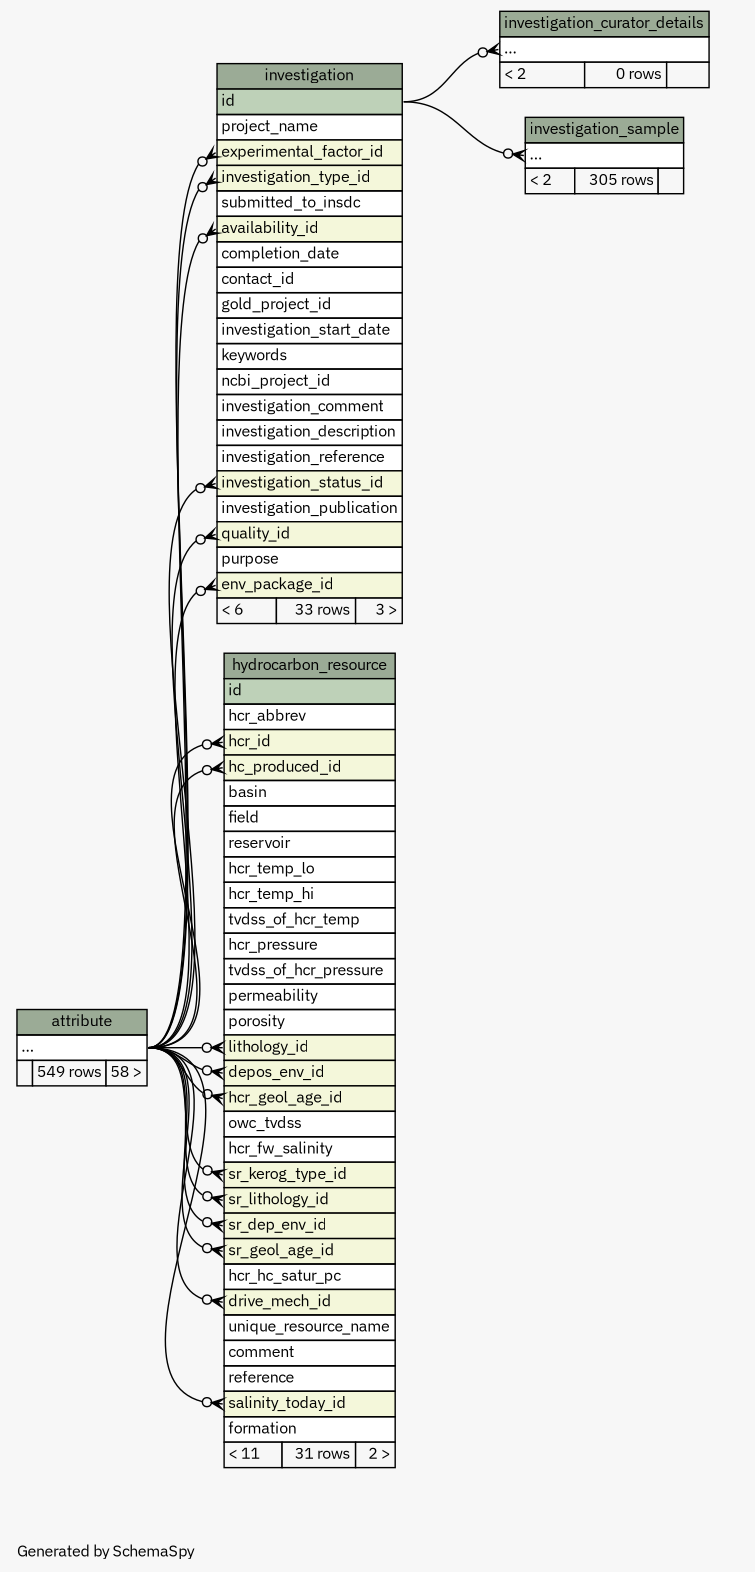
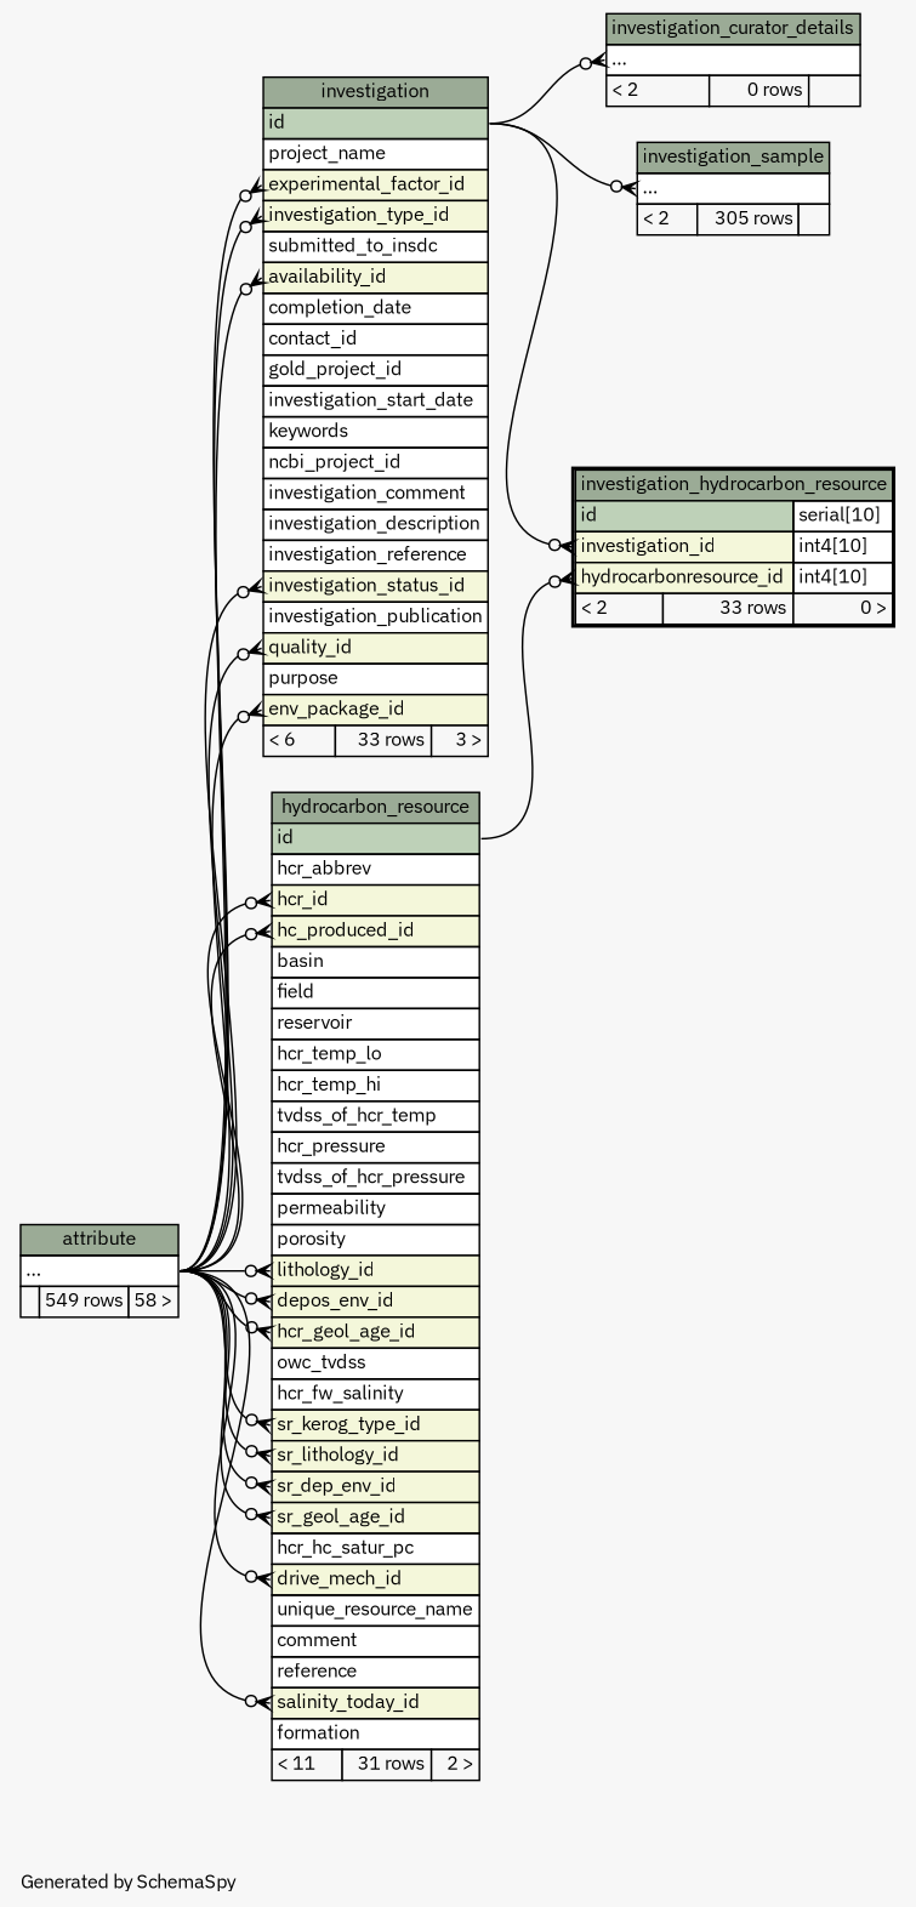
  digraph {
    bgcolor="#f7f7f7"
    fontname="IBM Plex Sans"
    fontsize=11
    label="\nGenerated by SchemaSpy"
    labeljust=l
    nodesep=0.18
    rankdir=RL
    ranksep=0.46
    node [fontname="IBM Plex Sans" fontsize=11 shape=plaintext]
    edge [arrowhead=none arrowsize=0.8 arrowtail=crowodot dir=back fontname="IBM Plex Sans" headport="elipses:e" tailport="elipses:w"]
    n1 [label=<     <TABLE BORDER="0" CELLBORDER="1" CELLSPACING="0" BGCOLOR="#ffffff">       <TR><TD COLSPAN="3" BGCOLOR="#9bab96" ALIGN="CENTER">hydrocarbon_resource</TD></TR>       <TR><TD PORT="id" COLSPAN="3" BGCOLOR="#bed1b8" ALIGN="LEFT">id</TD></TR>       <TR><TD PORT="hcr_abbrev" COLSPAN="3" ALIGN="LEFT">hcr_abbrev</TD></TR>       <TR><TD PORT="hcr_id" COLSPAN="3" BGCOLOR="#f4f7da" ALIGN="LEFT">hcr_id</TD></TR>       <TR><TD PORT="hc_produced_id" COLSPAN="3" BGCOLOR="#f4f7da" ALIGN="LEFT">hc_produced_id</TD></TR>       <TR><TD PORT="basin" COLSPAN="3" ALIGN="LEFT">basin</TD></TR>       <TR><TD PORT="field" COLSPAN="3" ALIGN="LEFT">field</TD></TR>       <TR><TD PORT="reservoir" COLSPAN="3" ALIGN="LEFT">reservoir</TD></TR>       <TR><TD PORT="hcr_temp_lo" COLSPAN="3" ALIGN="LEFT">hcr_temp_lo</TD></TR>       <TR><TD PORT="hcr_temp_hi" COLSPAN="3" ALIGN="LEFT">hcr_temp_hi</TD></TR>       <TR><TD PORT="tvdss_of_hcr_temp" COLSPAN="3" ALIGN="LEFT">tvdss_of_hcr_temp</TD></TR>       <TR><TD PORT="hcr_pressure" COLSPAN="3" ALIGN="LEFT">hcr_pressure</TD></TR>       <TR><TD PORT="tvdss_of_hcr_pressure" COLSPAN="3" ALIGN="LEFT">tvdss_of_hcr_pressure</TD></TR>       <TR><TD PORT="permeability" COLSPAN="3" ALIGN="LEFT">permeability</TD></TR>       <TR><TD PORT="porosity" COLSPAN="3" ALIGN="LEFT">porosity</TD></TR>       <TR><TD PORT="lithology_id" COLSPAN="3" BGCOLOR="#f4f7da" ALIGN="LEFT">lithology_id</TD></TR>       <TR><TD PORT="depos_env_id" COLSPAN="3" BGCOLOR="#f4f7da" ALIGN="LEFT">depos_env_id</TD></TR>       <TR><TD PORT="hcr_geol_age_id" COLSPAN="3" BGCOLOR="#f4f7da" ALIGN="LEFT">hcr_geol_age_id</TD></TR>       <TR><TD PORT="owc_tvdss" COLSPAN="3" ALIGN="LEFT">owc_tvdss</TD></TR>       <TR><TD PORT="hcr_fw_salinity" COLSPAN="3" ALIGN="LEFT">hcr_fw_salinity</TD></TR>       <TR><TD PORT="sr_kerog_type_id" COLSPAN="3" BGCOLOR="#f4f7da" ALIGN="LEFT">sr_kerog_type_id</TD></TR>       <TR><TD PORT="sr_lithology_id" COLSPAN="3" BGCOLOR="#f4f7da" ALIGN="LEFT">sr_lithology_id</TD></TR>       <TR><TD PORT="sr_dep_env_id" COLSPAN="3" BGCOLOR="#f4f7da" ALIGN="LEFT">sr_dep_env_id</TD></TR>       <TR><TD PORT="sr_geol_age_id" COLSPAN="3" BGCOLOR="#f4f7da" ALIGN="LEFT">sr_geol_age_id</TD></TR>       <TR><TD PORT="hcr_hc_satur_pc" COLSPAN="3" ALIGN="LEFT">hcr_hc_satur_pc</TD></TR>       <TR><TD PORT="drive_mech_id" COLSPAN="3" BGCOLOR="#f4f7da" ALIGN="LEFT">drive_mech_id</TD></TR>       <TR><TD PORT="unique_resource_name" COLSPAN="3" ALIGN="LEFT">unique_resource_name</TD></TR>       <TR><TD PORT="comment" COLSPAN="3" ALIGN="LEFT">comment</TD></TR>       <TR><TD PORT="reference" COLSPAN="3" ALIGN="LEFT">reference</TD></TR>       <TR><TD PORT="salinity_today_id" COLSPAN="3" BGCOLOR="#f4f7da" ALIGN="LEFT">salinity_today_id</TD></TR>       <TR><TD PORT="formation" COLSPAN="3" ALIGN="LEFT">formation</TD></TR>       <TR><TD ALIGN="LEFT" BGCOLOR="#f7f7f7">&lt; 11</TD><TD ALIGN="RIGHT" BGCOLOR="#f7f7f7">31 rows</TD><TD ALIGN="RIGHT" BGCOLOR="#f7f7f7">2 &gt;</TD></TR>     </TABLE>>]
    n2 [label=<     <TABLE BORDER="0" CELLBORDER="1" CELLSPACING="0" BGCOLOR="#ffffff">       <TR><TD COLSPAN="3" BGCOLOR="#9bab96" ALIGN="CENTER">attribute</TD></TR>       <TR><TD PORT="elipses" COLSPAN="3" ALIGN="LEFT">...</TD></TR>       <TR><TD ALIGN="LEFT" BGCOLOR="#f7f7f7">  </TD><TD ALIGN="RIGHT" BGCOLOR="#f7f7f7">549 rows</TD><TD ALIGN="RIGHT" BGCOLOR="#f7f7f7">58 &gt;</TD></TR>     </TABLE>>]
    n3 [label=<     <TABLE BORDER="0" CELLBORDER="1" CELLSPACING="0" BGCOLOR="#ffffff">       <TR><TD COLSPAN="3" BGCOLOR="#9bab96" ALIGN="CENTER">investigation</TD></TR>       <TR><TD PORT="id" COLSPAN="3" BGCOLOR="#bed1b8" ALIGN="LEFT">id</TD></TR>       <TR><TD PORT="project_name" COLSPAN="3" ALIGN="LEFT">project_name</TD></TR>       <TR><TD PORT="experimental_factor_id" COLSPAN="3" BGCOLOR="#f4f7da" ALIGN="LEFT">experimental_factor_id</TD></TR>       <TR><TD PORT="investigation_type_id" COLSPAN="3" BGCOLOR="#f4f7da" ALIGN="LEFT">investigation_type_id</TD></TR>       <TR><TD PORT="submitted_to_insdc" COLSPAN="3" ALIGN="LEFT">submitted_to_insdc</TD></TR>       <TR><TD PORT="availability_id" COLSPAN="3" BGCOLOR="#f4f7da" ALIGN="LEFT">availability_id</TD></TR>       <TR><TD PORT="completion_date" COLSPAN="3" ALIGN="LEFT">completion_date</TD></TR>       <TR><TD PORT="contact_id" COLSPAN="3" ALIGN="LEFT">contact_id</TD></TR>       <TR><TD PORT="gold_project_id" COLSPAN="3" ALIGN="LEFT">gold_project_id</TD></TR>       <TR><TD PORT="investigation_start_date" COLSPAN="3" ALIGN="LEFT">investigation_start_date</TD></TR>       <TR><TD PORT="keywords" COLSPAN="3" ALIGN="LEFT">keywords</TD></TR>       <TR><TD PORT="ncbi_project_id" COLSPAN="3" ALIGN="LEFT">ncbi_project_id</TD></TR>       <TR><TD PORT="investigation_comment" COLSPAN="3" ALIGN="LEFT">investigation_comment</TD></TR>       <TR><TD PORT="investigation_description" COLSPAN="3" ALIGN="LEFT">investigation_description</TD></TR>       <TR><TD PORT="investigation_reference" COLSPAN="3" ALIGN="LEFT">investigation_reference</TD></TR>       <TR><TD PORT="investigation_status_id" COLSPAN="3" BGCOLOR="#f4f7da" ALIGN="LEFT">investigation_status_id</TD></TR>       <TR><TD PORT="investigation_publication" COLSPAN="3" ALIGN="LEFT">investigation_publication</TD></TR>       <TR><TD PORT="quality_id" COLSPAN="3" BGCOLOR="#f4f7da" ALIGN="LEFT">quality_id</TD></TR>       <TR><TD PORT="purpose" COLSPAN="3" ALIGN="LEFT">purpose</TD></TR>       <TR><TD PORT="env_package_id" COLSPAN="3" BGCOLOR="#f4f7da" ALIGN="LEFT">env_package_id</TD></TR>       <TR><TD ALIGN="LEFT" BGCOLOR="#f7f7f7">&lt; 6</TD><TD ALIGN="RIGHT" BGCOLOR="#f7f7f7">33 rows</TD><TD ALIGN="RIGHT" BGCOLOR="#f7f7f7">3 &gt;</TD></TR>     </TABLE>>]
    n4 [label=<     <TABLE BORDER="0" CELLBORDER="1" CELLSPACING="0" BGCOLOR="#ffffff">       <TR><TD COLSPAN="3" BGCOLOR="#9bab96" ALIGN="CENTER">investigation_curator_details</TD></TR>       <TR><TD PORT="elipses" COLSPAN="3" ALIGN="LEFT">...</TD></TR>       <TR><TD ALIGN="LEFT" BGCOLOR="#f7f7f7">&lt; 2</TD><TD ALIGN="RIGHT" BGCOLOR="#f7f7f7">0 rows</TD><TD ALIGN="RIGHT" BGCOLOR="#f7f7f7">  </TD></TR>     </TABLE>>]
+   n5 [label=<     <TABLE BORDER="2" CELLBORDER="1" CELLSPACING="0" BGCOLOR="#ffffff">       <TR><TD COLSPAN="3" BGCOLOR="#9bab96" ALIGN="CENTER">investigation_hydrocarbon_resource</TD></TR>       <TR><TD PORT="id" COLSPAN="2" BGCOLOR="#bed1b8" ALIGN="LEFT">id</TD><TD PORT="id.type" ALIGN="LEFT">serial[10]</TD></TR>       <TR><TD PORT="investigation_id" COLSPAN="2" BGCOLOR="#f4f7da" ALIGN="LEFT">investigation_id</TD><TD PORT="investigation_id.type" ALIGN="LEFT">int4[10]</TD></TR>       <TR><TD PORT="hydrocarbonresource_id" COLSPAN="2" BGCOLOR="#f4f7da" ALIGN="LEFT">hydrocarbonresource_id</TD><TD PORT="hydrocarbonresource_id.type" ALIGN="LEFT">int4[10]</TD></TR>       <TR><TD ALIGN="LEFT" BGCOLOR="#f7f7f7">&lt; 2</TD><TD ALIGN="RIGHT" BGCOLOR="#f7f7f7">33 rows</TD><TD ALIGN="RIGHT" BGCOLOR="#f7f7f7">0 &gt;</TD></TR>     </TABLE>>]
    n6 [label=<     <TABLE BORDER="0" CELLBORDER="1" CELLSPACING="0" BGCOLOR="#ffffff">       <TR><TD COLSPAN="3" BGCOLOR="#9bab96" ALIGN="CENTER">investigation_sample</TD></TR>       <TR><TD PORT="elipses" COLSPAN="3" ALIGN="LEFT">...</TD></TR>       <TR><TD ALIGN="LEFT" BGCOLOR="#f7f7f7">&lt; 2</TD><TD ALIGN="RIGHT" BGCOLOR="#f7f7f7">305 rows</TD><TD ALIGN="RIGHT" BGCOLOR="#f7f7f7">  </TD></TR>     </TABLE>>]
    n1 -> n2 [tailport="depos_env_id:w"]
    n1 -> n2 [tailport="drive_mech_id:w"]
    n1 -> n2 [tailport="hc_produced_id:w"]
    n1 -> n2 [tailport="hcr_geol_age_id:w"]
    n1 -> n2 [tailport="hcr_id:w"]
    n1 -> n2 [tailport="lithology_id:w"]
    n1 -> n2 [tailport="salinity_today_id:w"]
    n1 -> n2 [tailport="sr_dep_env_id:w"]
    n1 -> n2 [tailport="sr_geol_age_id:w"]
    n1 -> n2 [tailport="sr_kerog_type_id:w"]
    n1 -> n2 [tailport="sr_lithology_id:w"]
    n3 -> n2 [tailport="availability_id:w"]
    n3 -> n2 [tailport="env_package_id:w"]
    n3 -> n2 [tailport="experimental_factor_id:w"]
    n3 -> n2 [tailport="investigation_status_id:w"]
    n3 -> n2 [tailport="investigation_type_id:w"]
    n3 -> n2 [tailport="quality_id:w"]
    n4 -> n3 [headport="id:e"]
+   n5 -> n1 [headport="id:e" tailport="hydrocarbonresource_id:w"]
+   n5 -> n3 [headport="id:e" tailport="investigation_id:w"]
    n6 -> n3 [headport="id:e"]
  }
